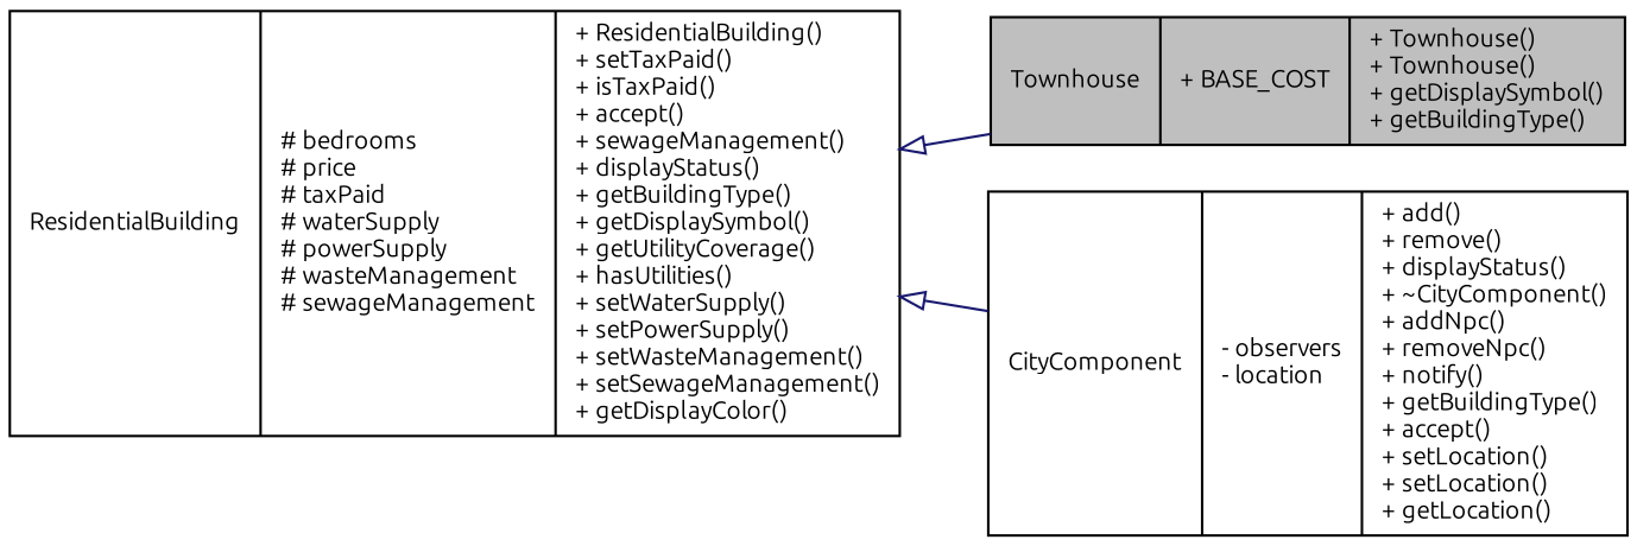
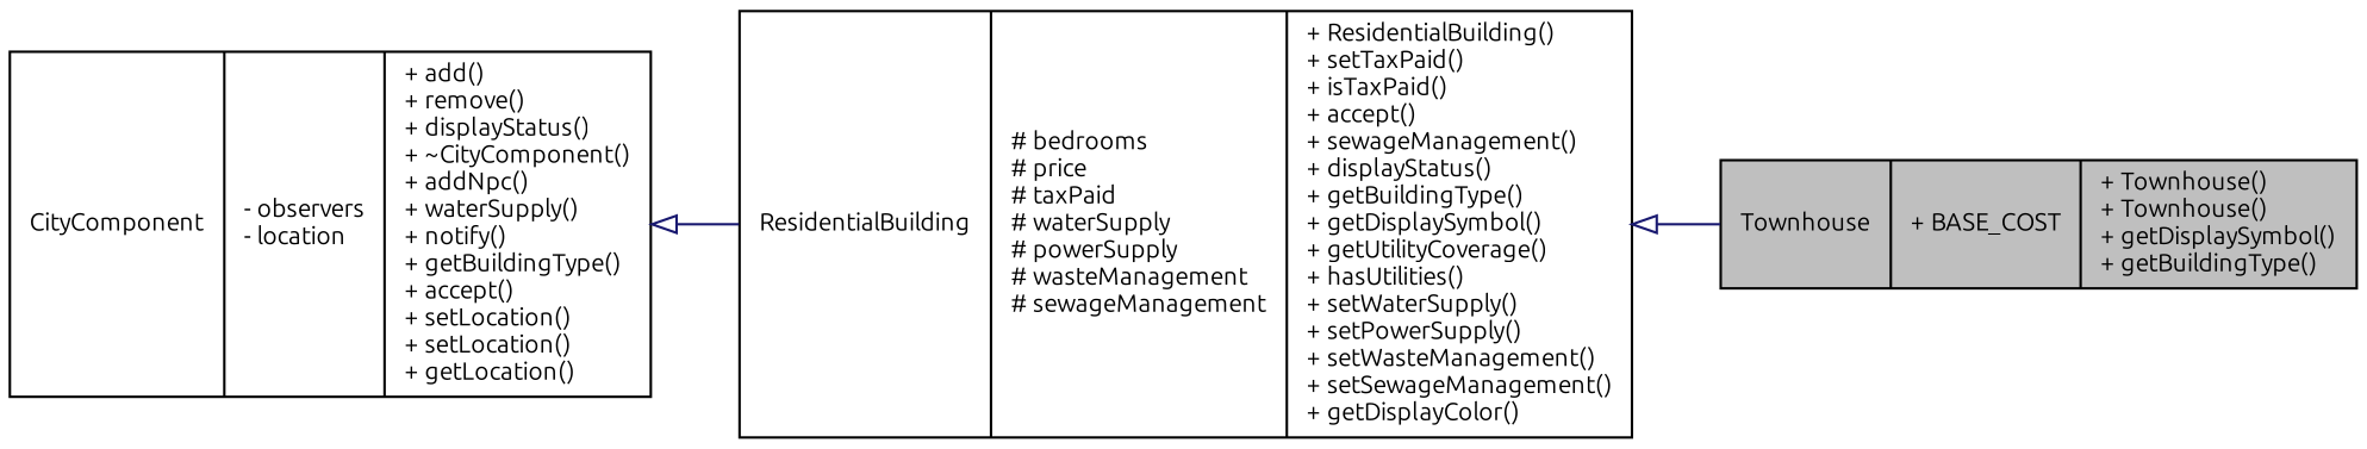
  digraph {
    fontname=Ubuntu
    rankdir=LR
    node [color=black fillcolor=white fontname=Ubuntu fontsize=10 shape=record style=filled]
    edge [arrowtail=onormal color=midnightblue dir=back fontname=Ubuntu fontsize=10 labelfontname=Helvetica labelfontsize=10 style=solid]
    n1 [fillcolor=grey75 fontcolor=black height=0.2 label="{Townhouse\n|+ BASE_COST\l|+ Townhouse()\l+ Townhouse()\l+ getDisplaySymbol()\l+ getBuildingType()\l}" width=0.4]
    n2 [height=0.2 label="{ResidentialBuilding\n|# bedrooms\l# price\l# taxPaid\l# waterSupply\l# powerSupply\l# wasteManagement\l# sewageManagement\l|+ ResidentialBuilding()\l+ setTaxPaid()\l+ isTaxPaid()\l+ accept()\l+ sewageManagement()\l+ displayStatus()\l+ getBuildingType()\l+ getDisplaySymbol()\l+ getUtilityCoverage()\l+ hasUtilities()\l+ setWaterSupply()\l+ setPowerSupply()\l+ setWasteManagement()\l+ setSewageManagement()\l+ getDisplayColor()\l}" width=0.4]
-   n3 [height=0.2 label="{CityComponent\n|- observers\l- location\l|+ add()\l+ remove()\l+ displayStatus()\l+ ~CityComponent()\l+ addNpc()\l+ removeNpc()\l+ notify()\l+ getBuildingType()\l+ accept()\l+ setLocation()\l+ setLocation()\l+ getLocation()\l}" width=0.4]
+   n3 [height=0.2 label="{CityComponent\n|- observers\l- location\l|+ add()\l+ remove()\l+ displayStatus()\l+ ~CityComponent()\l+ addNpc()\l+ waterSupply()\l+ notify()\l+ getBuildingType()\l+ accept()\l+ setLocation()\l+ setLocation()\l+ getLocation()\l}" width=0.4]
    n2 -> n1
-   n2 -> n3
+   n3 -> n2
  }
